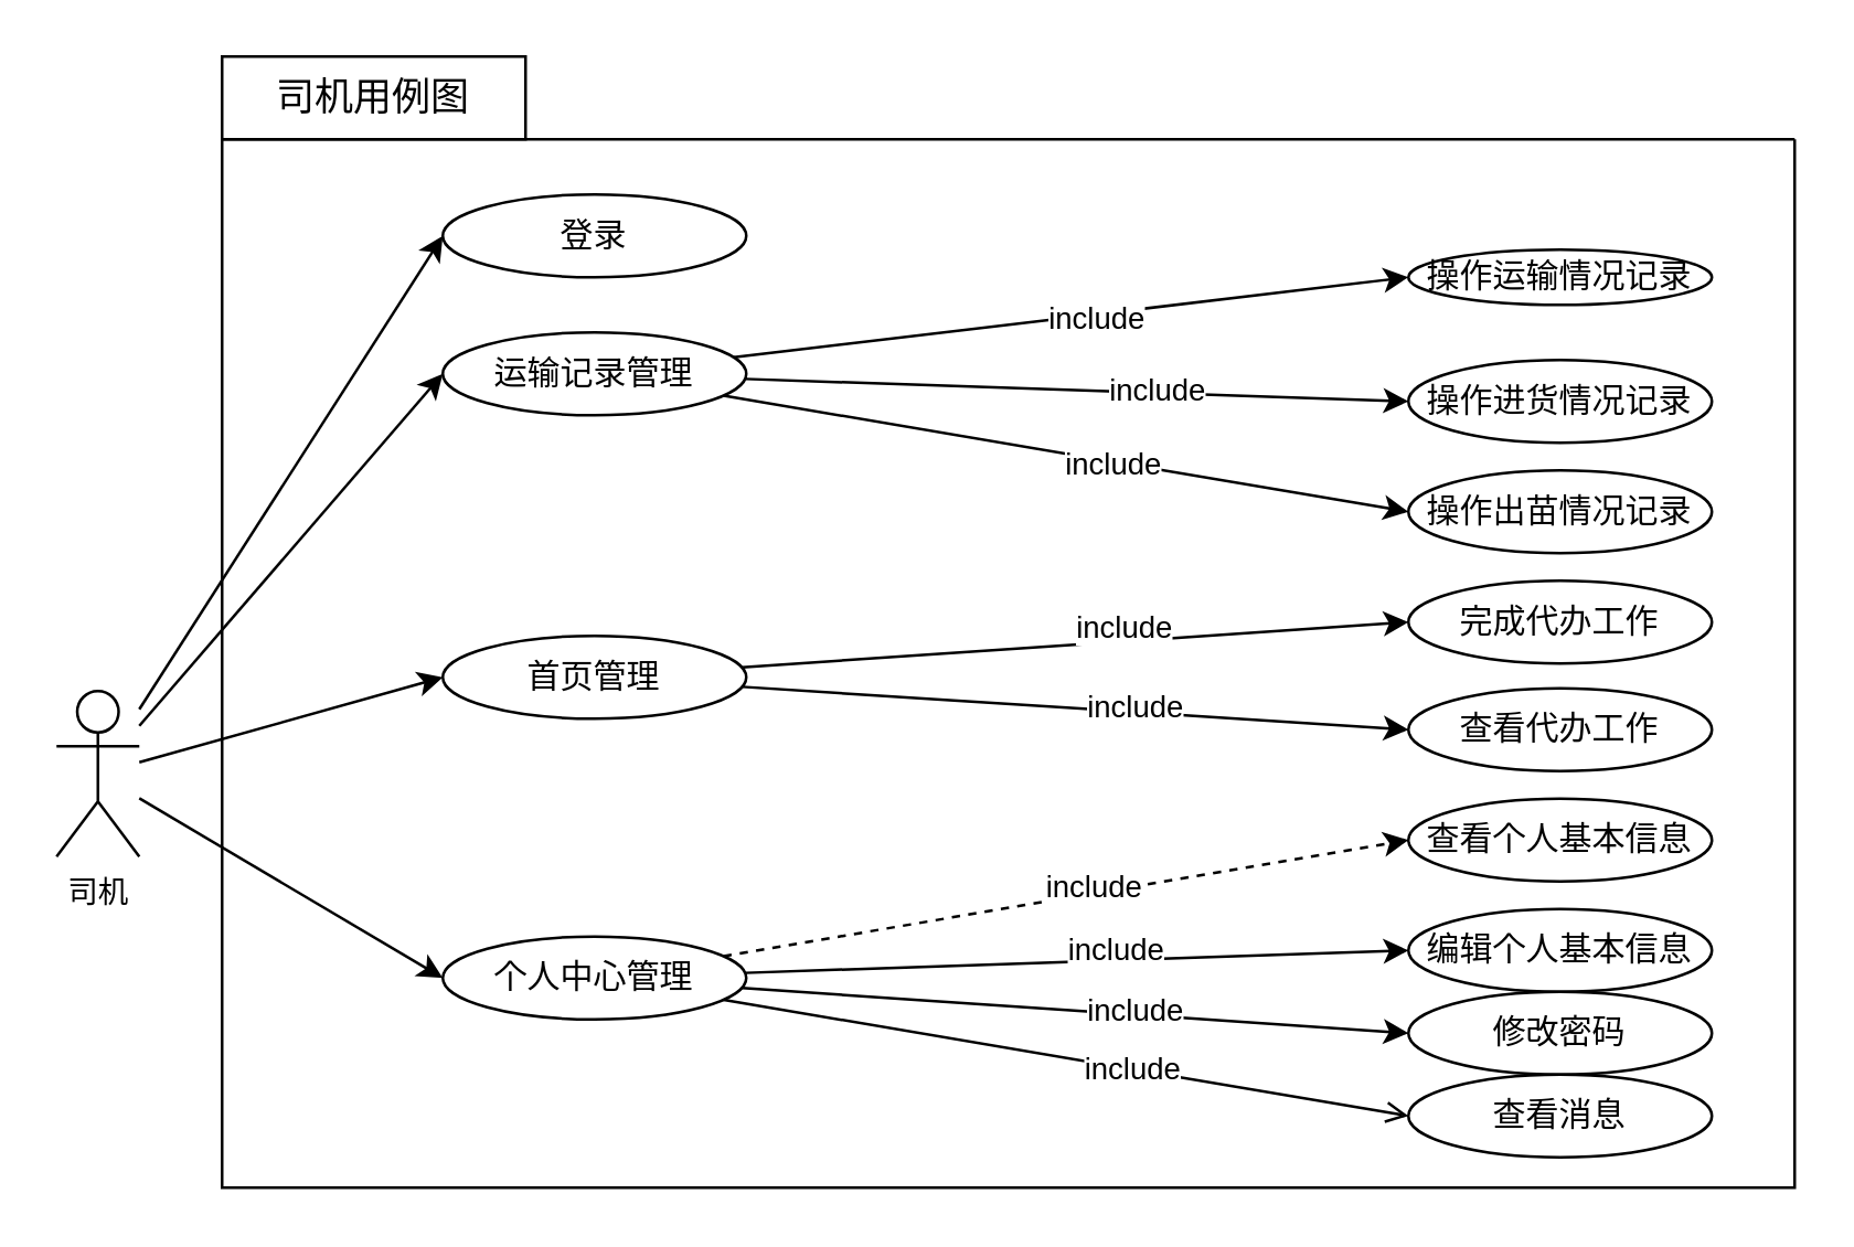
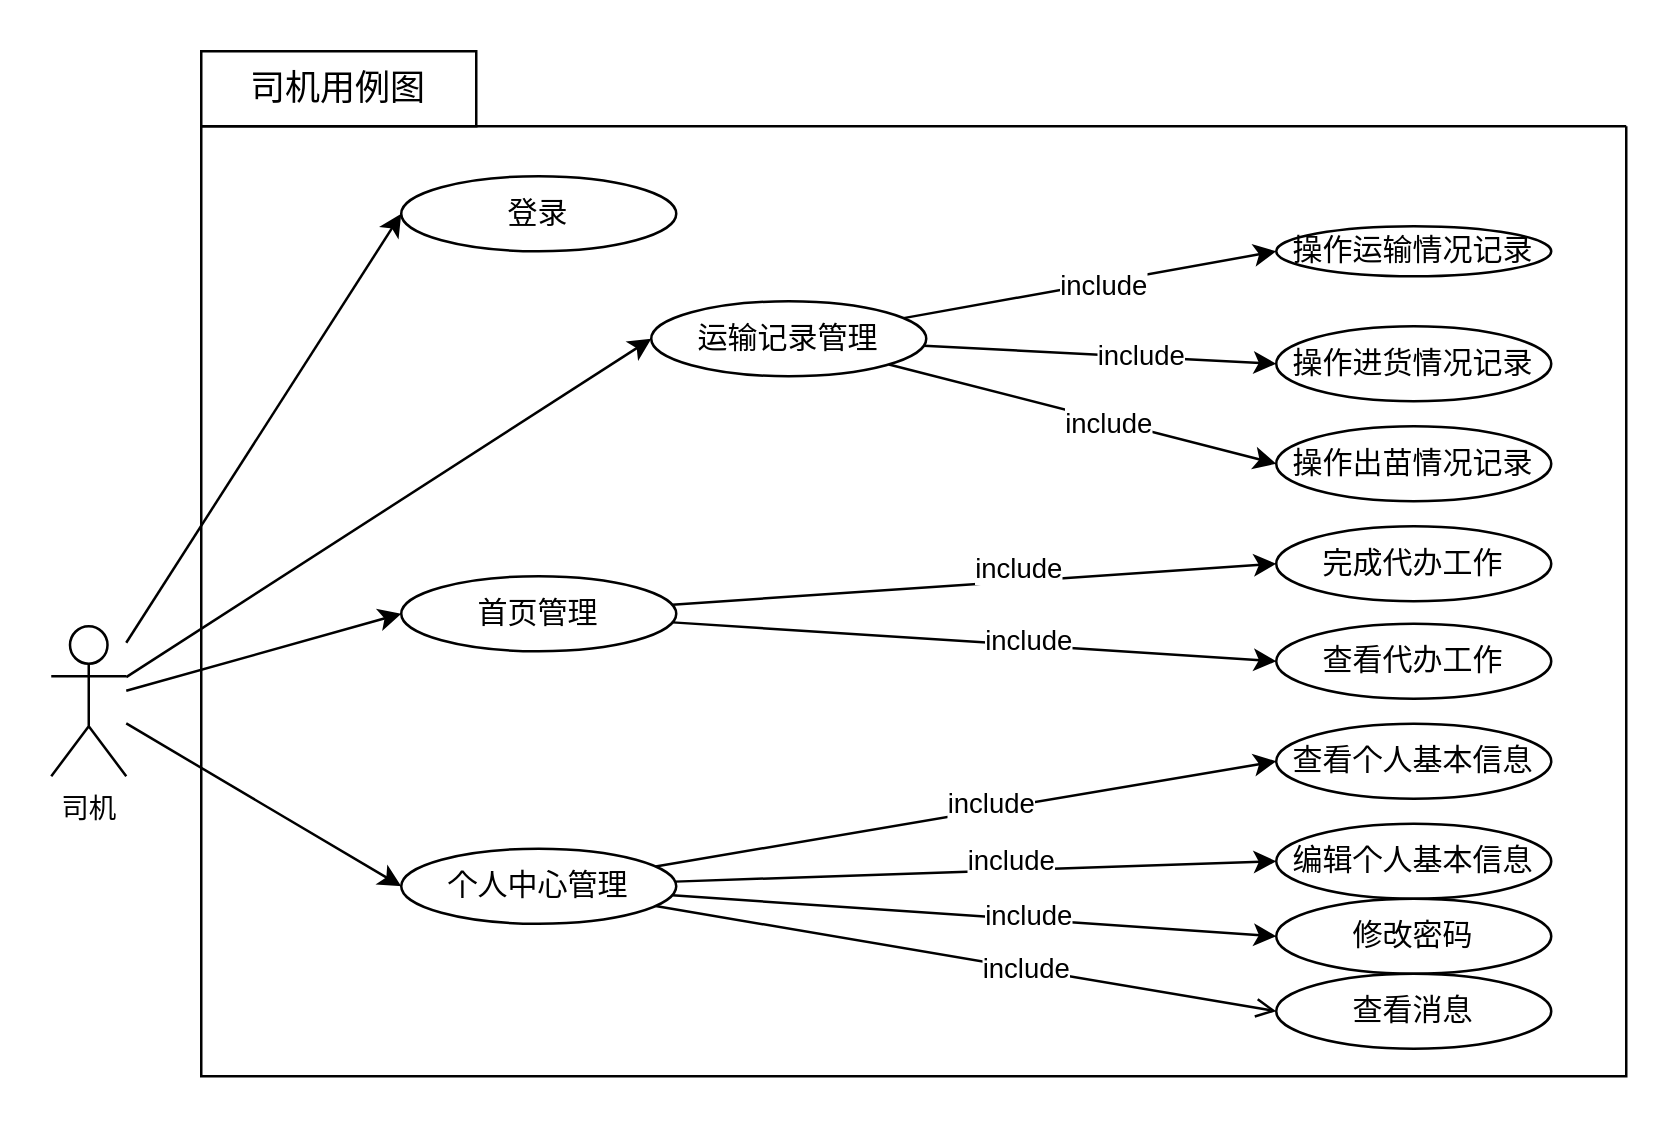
  <mxCell id="0" />
  <mxCell id="1" parent="0" />
  <mxCell id="2" value="&#10;&#10;" style="swimlane;startSize=0;" vertex="1" parent="1"><mxGeometry x="80" y="50" width="570" height="380" as="geometry"><mxRectangle x="140" y="60" width="50" height="40" as="alternateBounds" /></mxGeometry></mxCell>
  <mxCell id="3" value="登录" style="ellipse;whiteSpace=wrap;html=1;" vertex="1" parent="2"><mxGeometry x="80" y="20" width="110" height="30" as="geometry" /></mxCell>
  <mxCell id="4" style="edgeStyle=none;html=1;entryX=0;entryY=0.5;entryDx=0;entryDy=0;fontSize=11;" edge="1" parent="2" source="10" target="11"><mxGeometry relative="1" as="geometry" /></mxCell>
  <mxCell id="5" value="include" style="edgeLabel;html=1;align=center;verticalAlign=middle;resizable=0;points=[];fontSize=11;" vertex="1" connectable="0" parent="4"><mxGeometry x="0.075" y="-1" relative="1" as="geometry"><mxPoint as="offset" /></mxGeometry></mxCell>
  <mxCell id="6" style="edgeStyle=none;html=1;entryX=0;entryY=0.5;entryDx=0;entryDy=0;fontSize=11;" edge="1" parent="2" source="10" target="12"><mxGeometry relative="1" as="geometry" /></mxCell>
  <mxCell id="7" value="include" style="edgeLabel;html=1;align=center;verticalAlign=middle;resizable=0;points=[];fontSize=11;" vertex="1" connectable="0" parent="6"><mxGeometry x="0.239" y="1" relative="1" as="geometry"><mxPoint as="offset" /></mxGeometry></mxCell>
  <mxCell id="8" style="edgeStyle=none;html=1;entryX=0;entryY=0.5;entryDx=0;entryDy=0;fontSize=11;" edge="1" parent="2" source="10" target="13"><mxGeometry relative="1" as="geometry" /></mxCell>
  <mxCell id="9" value="include" style="edgeLabel;html=1;align=center;verticalAlign=middle;resizable=0;points=[];fontSize=11;" vertex="1" connectable="0" parent="8"><mxGeometry x="0.137" y="-1" relative="1" as="geometry"><mxPoint as="offset" /></mxGeometry></mxCell>
- <mxCell id="10" value="运输记录管理" style="ellipse;whiteSpace=wrap;html=1;" vertex="1" parent="2"><mxGeometry x="80" y="70" width="110" height="30" as="geometry" /></mxCell>
+ <mxCell id="10" value="运输记录管理" style="ellipse;whiteSpace=wrap;html=1;" vertex="1" parent="2"><mxGeometry x="180" y="70" width="110" height="30" as="geometry" /></mxCell>
  <mxCell id="11" value="操作运输情况记录" style="ellipse;whiteSpace=wrap;html=1;" vertex="1" parent="2"><mxGeometry x="430" y="40" width="110" height="20" as="geometry" /></mxCell>
  <mxCell id="12" value="操作进货情况记录" style="ellipse;whiteSpace=wrap;html=1;" vertex="1" parent="2"><mxGeometry x="430" y="80" width="110" height="30" as="geometry" /></mxCell>
  <mxCell id="13" value="操作出苗情况记录" style="ellipse;whiteSpace=wrap;html=1;" vertex="1" parent="2"><mxGeometry x="430" y="120" width="110" height="30" as="geometry" /></mxCell>
  <mxCell id="14" style="edgeStyle=none;html=1;entryX=0;entryY=0.5;entryDx=0;entryDy=0;fontSize=11;" edge="1" parent="2" source="18" target="19"><mxGeometry relative="1" as="geometry" /></mxCell>
  <mxCell id="15" value="include" style="edgeLabel;html=1;align=center;verticalAlign=middle;resizable=0;points=[];fontSize=11;" vertex="1" connectable="0" parent="14"><mxGeometry x="0.15" y="5" relative="1" as="geometry"><mxPoint as="offset" /></mxGeometry></mxCell>
  <mxCell id="16" style="edgeStyle=none;html=1;entryX=0;entryY=0.5;entryDx=0;entryDy=0;fontSize=11;" edge="1" parent="2" source="18" target="20"><mxGeometry relative="1" as="geometry" /></mxCell>
  <mxCell id="17" value="include" style="edgeLabel;html=1;align=center;verticalAlign=middle;resizable=0;points=[];fontSize=11;" vertex="1" connectable="0" parent="16"><mxGeometry x="0.173" y="2" relative="1" as="geometry"><mxPoint as="offset" /></mxGeometry></mxCell>
  <mxCell id="18" value="首页管理" style="ellipse;whiteSpace=wrap;html=1;" vertex="1" parent="2"><mxGeometry x="80" y="180" width="110" height="30" as="geometry" /></mxCell>
  <mxCell id="19" value="完成代办工作" style="ellipse;whiteSpace=wrap;html=1;" vertex="1" parent="2"><mxGeometry x="430" y="160" width="110" height="30" as="geometry" /></mxCell>
  <mxCell id="20" value="查看代办工作" style="ellipse;whiteSpace=wrap;html=1;" vertex="1" parent="2"><mxGeometry x="430" y="199" width="110" height="30" as="geometry" /></mxCell>
- <mxCell id="21" style="edgeStyle=none;html=1;entryX=0;entryY=0.5;entryDx=0;entryDy=0;fontSize=11;dashed=1;" edge="1" parent="2" source="29" target="30"><mxGeometry relative="1" as="geometry" /></mxCell>
+ <mxCell id="21" style="edgeStyle=none;html=1;entryX=0;entryY=0.5;entryDx=0;entryDy=0;fontSize=11;" edge="1" parent="2" source="29" target="30"><mxGeometry relative="1" as="geometry" /></mxCell>
  <mxCell id="22" value="include" style="edgeLabel;html=1;align=center;verticalAlign=middle;resizable=0;points=[];fontSize=11;" vertex="1" connectable="0" parent="21"><mxGeometry x="0.077" y="3" relative="1" as="geometry"><mxPoint as="offset" /></mxGeometry></mxCell>
  <mxCell id="23" style="edgeStyle=none;html=1;entryX=0;entryY=0.5;entryDx=0;entryDy=0;fontSize=11;" edge="1" parent="2" source="29" target="31"><mxGeometry relative="1" as="geometry" /></mxCell>
  <mxCell id="24" value="include" style="edgeLabel;html=1;align=center;verticalAlign=middle;resizable=0;points=[];fontSize=11;" vertex="1" connectable="0" parent="23"><mxGeometry x="0.114" y="4" relative="1" as="geometry"><mxPoint as="offset" /></mxGeometry></mxCell>
  <mxCell id="25" style="edgeStyle=none;html=1;entryX=0;entryY=0.5;entryDx=0;entryDy=0;fontSize=11;" edge="1" parent="2" source="29" target="32"><mxGeometry relative="1" as="geometry" /></mxCell>
  <mxCell id="26" value="include" style="edgeLabel;html=1;align=center;verticalAlign=middle;resizable=0;points=[];fontSize=11;" vertex="1" connectable="0" parent="25"><mxGeometry x="0.169" y="2" relative="1" as="geometry"><mxPoint as="offset" /></mxGeometry></mxCell>
  <mxCell id="27" style="edgeStyle=none;html=1;entryX=0;entryY=0.5;entryDx=0;entryDy=0;fontSize=11;endArrow=open;" edge="1" parent="2" source="29" target="33"><mxGeometry relative="1" as="geometry" /></mxCell>
  <mxCell id="28" value="include" style="edgeLabel;html=1;align=center;verticalAlign=middle;resizable=0;points=[];fontSize=11;" vertex="1" connectable="0" parent="27"><mxGeometry x="0.191" y="1" relative="1" as="geometry"><mxPoint y="1" as="offset" /></mxGeometry></mxCell>
  <mxCell id="29" value="个人中心管理" style="ellipse;whiteSpace=wrap;html=1;" vertex="1" parent="2"><mxGeometry x="80" y="289" width="110" height="30" as="geometry" /></mxCell>
  <mxCell id="30" value="查看个人基本信息" style="ellipse;whiteSpace=wrap;html=1;" vertex="1" parent="2"><mxGeometry x="430" y="239" width="110" height="30" as="geometry" /></mxCell>
  <mxCell id="31" value="编辑个人基本信息" style="ellipse;whiteSpace=wrap;html=1;" vertex="1" parent="2"><mxGeometry x="430" y="279" width="110" height="30" as="geometry" /></mxCell>
  <mxCell id="32" value="修改密码" style="ellipse;whiteSpace=wrap;html=1;" vertex="1" parent="2"><mxGeometry x="430" y="309" width="110" height="30" as="geometry" /></mxCell>
  <mxCell id="33" value="查看消息" style="ellipse;whiteSpace=wrap;html=1;" vertex="1" parent="2"><mxGeometry x="430" y="339" width="110" height="30" as="geometry" /></mxCell>
  <mxCell id="34" style="edgeStyle=none;html=1;entryX=0;entryY=0.5;entryDx=0;entryDy=0;fontSize=11;" edge="1" parent="1" source="38" target="3"><mxGeometry relative="1" as="geometry" /></mxCell>
  <mxCell id="35" style="edgeStyle=none;html=1;entryX=0;entryY=0.5;entryDx=0;entryDy=0;fontSize=11;" edge="1" parent="1" source="38" target="10"><mxGeometry relative="1" as="geometry" /></mxCell>
  <mxCell id="36" style="edgeStyle=none;html=1;entryX=0;entryY=0.5;entryDx=0;entryDy=0;fontSize=11;" edge="1" parent="1" source="38" target="18"><mxGeometry relative="1" as="geometry" /></mxCell>
  <mxCell id="37" style="edgeStyle=none;html=1;entryX=0;entryY=0.5;entryDx=0;entryDy=0;fontSize=11;" edge="1" parent="1" source="38" target="29"><mxGeometry relative="1" as="geometry" /></mxCell>
  <mxCell id="38" value="司机" style="shape=umlActor;verticalLabelPosition=bottom;verticalAlign=top;html=1;outlineConnect=0;fontSize=11;" vertex="1" parent="1"><mxGeometry x="20" y="250" width="30" height="60" as="geometry" /></mxCell>
  <mxCell id="39" value="&lt;font style=&quot;font-size: 14px;&quot;&gt;司机用例图&lt;/font&gt;" style="rounded=0;whiteSpace=wrap;html=1;fontSize=11;" vertex="1" parent="1"><mxGeometry x="80" y="20" width="110" height="30" as="geometry" /></mxCell>
